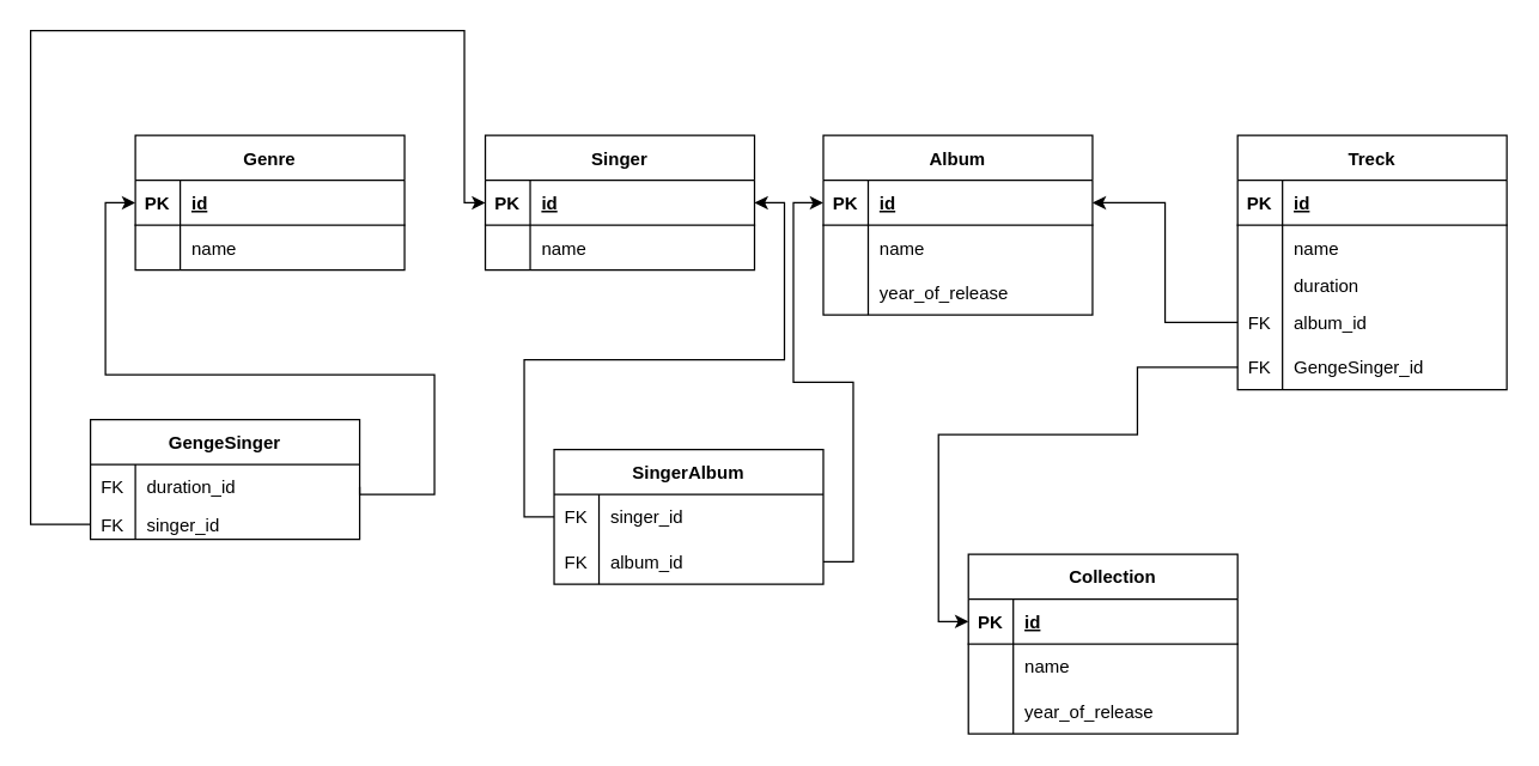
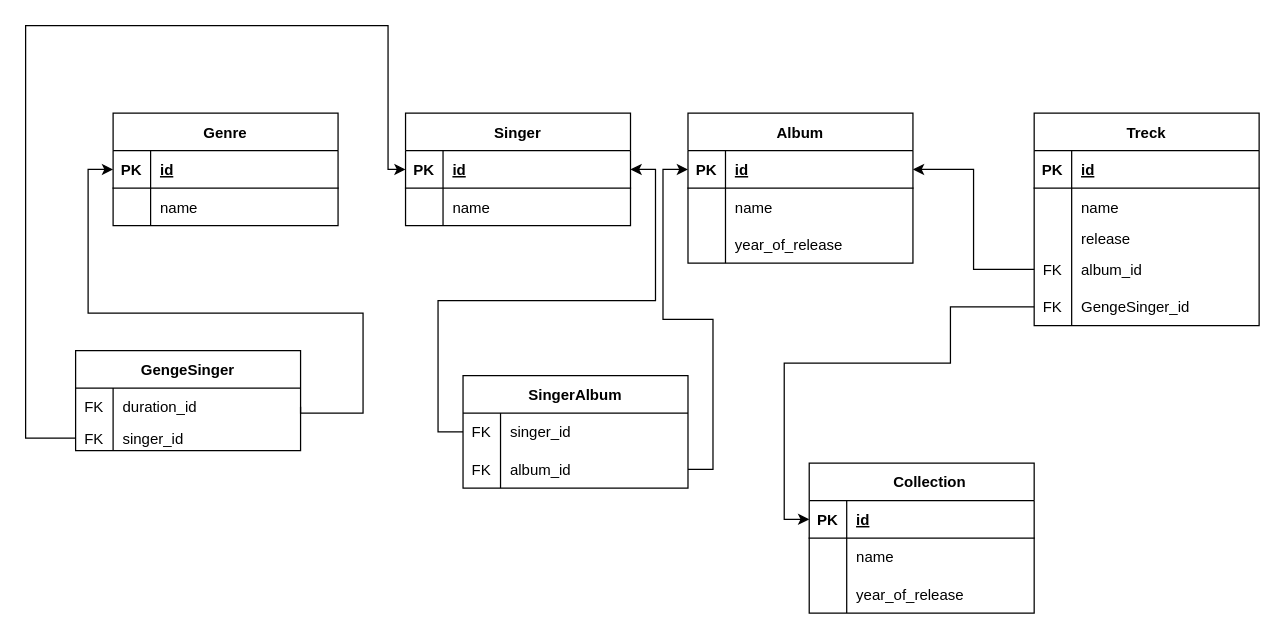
  <mxCell id="0" />
  <mxCell id="1" parent="0" />
  <mxCell id="2" value="Genre" style="shape=table;startSize=30;container=1;collapsible=1;childLayout=tableLayout;fixedRows=1;rowLines=0;fontStyle=1;align=center;resizeLast=1;" parent="1" vertex="1"><mxGeometry x="90" y="90" width="180" height="90" as="geometry" /></mxCell>
  <mxCell id="3" value="" style="shape=tableRow;horizontal=0;startSize=0;swimlaneHead=0;swimlaneBody=0;fillColor=none;collapsible=0;dropTarget=0;points=[[0,0.5],[1,0.5]];portConstraint=eastwest;top=0;left=0;right=0;bottom=1;" parent="2" vertex="1"><mxGeometry y="30" width="180" height="30" as="geometry" /></mxCell>
  <mxCell id="4" value="PK" style="shape=partialRectangle;connectable=0;fillColor=none;top=0;left=0;bottom=0;right=0;fontStyle=1;overflow=hidden;" parent="3" vertex="1"><mxGeometry width="30" height="30" as="geometry"><mxRectangle width="30" height="30" as="alternateBounds" /></mxGeometry></mxCell>
  <mxCell id="5" value="id" style="shape=partialRectangle;connectable=0;fillColor=none;top=0;left=0;bottom=0;right=0;align=left;spacingLeft=6;fontStyle=5;overflow=hidden;" parent="3" vertex="1"><mxGeometry x="30" width="150" height="30" as="geometry"><mxRectangle width="150" height="30" as="alternateBounds" /></mxGeometry></mxCell>
  <mxCell id="6" value="" style="shape=tableRow;horizontal=0;startSize=0;swimlaneHead=0;swimlaneBody=0;fillColor=none;collapsible=0;dropTarget=0;points=[[0,0.5],[1,0.5]];portConstraint=eastwest;top=0;left=0;right=0;bottom=0;" parent="2" vertex="1"><mxGeometry y="60" width="180" height="30" as="geometry" /></mxCell>
  <mxCell id="7" value="" style="shape=partialRectangle;connectable=0;fillColor=none;top=0;left=0;bottom=0;right=0;editable=1;overflow=hidden;" parent="6" vertex="1"><mxGeometry width="30" height="30" as="geometry"><mxRectangle width="30" height="30" as="alternateBounds" /></mxGeometry></mxCell>
  <mxCell id="8" value="name" style="shape=partialRectangle;connectable=0;fillColor=none;top=0;left=0;bottom=0;right=0;align=left;spacingLeft=6;overflow=hidden;" parent="6" vertex="1"><mxGeometry x="30" width="150" height="30" as="geometry"><mxRectangle width="150" height="30" as="alternateBounds" /></mxGeometry></mxCell>
  <mxCell id="9" value="Singer" style="shape=table;startSize=30;container=1;collapsible=1;childLayout=tableLayout;fixedRows=1;rowLines=0;fontStyle=1;align=center;resizeLast=1;" parent="1" vertex="1"><mxGeometry x="324" y="90" width="180" height="90" as="geometry" /></mxCell>
  <mxCell id="10" value="" style="shape=tableRow;horizontal=0;startSize=0;swimlaneHead=0;swimlaneBody=0;fillColor=none;collapsible=0;dropTarget=0;points=[[0,0.5],[1,0.5]];portConstraint=eastwest;top=0;left=0;right=0;bottom=1;" parent="9" vertex="1"><mxGeometry y="30" width="180" height="30" as="geometry" /></mxCell>
  <mxCell id="11" value="PK" style="shape=partialRectangle;connectable=0;fillColor=none;top=0;left=0;bottom=0;right=0;fontStyle=1;overflow=hidden;" parent="10" vertex="1"><mxGeometry width="30" height="30" as="geometry"><mxRectangle width="30" height="30" as="alternateBounds" /></mxGeometry></mxCell>
  <mxCell id="12" value="id" style="shape=partialRectangle;connectable=0;fillColor=none;top=0;left=0;bottom=0;right=0;align=left;spacingLeft=6;fontStyle=5;overflow=hidden;" parent="10" vertex="1"><mxGeometry x="30" width="150" height="30" as="geometry"><mxRectangle width="150" height="30" as="alternateBounds" /></mxGeometry></mxCell>
  <mxCell id="13" value="" style="shape=tableRow;horizontal=0;startSize=0;swimlaneHead=0;swimlaneBody=0;fillColor=none;collapsible=0;dropTarget=0;points=[[0,0.5],[1,0.5]];portConstraint=eastwest;top=0;left=0;right=0;bottom=0;" parent="9" vertex="1"><mxGeometry y="60" width="180" height="30" as="geometry" /></mxCell>
  <mxCell id="14" value="" style="shape=partialRectangle;connectable=0;fillColor=none;top=0;left=0;bottom=0;right=0;editable=1;overflow=hidden;" parent="13" vertex="1"><mxGeometry width="30" height="30" as="geometry"><mxRectangle width="30" height="30" as="alternateBounds" /></mxGeometry></mxCell>
  <mxCell id="15" value="name" style="shape=partialRectangle;connectable=0;fillColor=none;top=0;left=0;bottom=0;right=0;align=left;spacingLeft=6;overflow=hidden;" parent="13" vertex="1"><mxGeometry x="30" width="150" height="30" as="geometry"><mxRectangle width="150" height="30" as="alternateBounds" /></mxGeometry></mxCell>
  <mxCell id="16" value="Album" style="shape=table;startSize=30;container=1;collapsible=1;childLayout=tableLayout;fixedRows=1;rowLines=0;fontStyle=1;align=center;resizeLast=1;" parent="1" vertex="1"><mxGeometry x="550" y="90" width="180" height="120" as="geometry" /></mxCell>
  <mxCell id="17" value="" style="shape=tableRow;horizontal=0;startSize=0;swimlaneHead=0;swimlaneBody=0;fillColor=none;collapsible=0;dropTarget=0;points=[[0,0.5],[1,0.5]];portConstraint=eastwest;top=0;left=0;right=0;bottom=1;" parent="16" vertex="1"><mxGeometry y="30" width="180" height="30" as="geometry" /></mxCell>
  <mxCell id="18" value="PK" style="shape=partialRectangle;connectable=0;fillColor=none;top=0;left=0;bottom=0;right=0;fontStyle=1;overflow=hidden;" parent="17" vertex="1"><mxGeometry width="30" height="30" as="geometry"><mxRectangle width="30" height="30" as="alternateBounds" /></mxGeometry></mxCell>
  <mxCell id="19" value="id" style="shape=partialRectangle;connectable=0;fillColor=none;top=0;left=0;bottom=0;right=0;align=left;spacingLeft=6;fontStyle=5;overflow=hidden;" parent="17" vertex="1"><mxGeometry x="30" width="150" height="30" as="geometry"><mxRectangle width="150" height="30" as="alternateBounds" /></mxGeometry></mxCell>
  <mxCell id="20" value="" style="shape=tableRow;horizontal=0;startSize=0;swimlaneHead=0;swimlaneBody=0;fillColor=none;collapsible=0;dropTarget=0;points=[[0,0.5],[1,0.5]];portConstraint=eastwest;top=0;left=0;right=0;bottom=0;" parent="16" vertex="1"><mxGeometry y="60" width="180" height="30" as="geometry" /></mxCell>
  <mxCell id="21" value="" style="shape=partialRectangle;connectable=0;fillColor=none;top=0;left=0;bottom=0;right=0;editable=1;overflow=hidden;" parent="20" vertex="1"><mxGeometry width="30" height="30" as="geometry"><mxRectangle width="30" height="30" as="alternateBounds" /></mxGeometry></mxCell>
  <mxCell id="22" value="name" style="shape=partialRectangle;connectable=0;fillColor=none;top=0;left=0;bottom=0;right=0;align=left;spacingLeft=6;overflow=hidden;" parent="20" vertex="1"><mxGeometry x="30" width="150" height="30" as="geometry"><mxRectangle width="150" height="30" as="alternateBounds" /></mxGeometry></mxCell>
  <mxCell id="23" value="" style="shape=tableRow;horizontal=0;startSize=0;swimlaneHead=0;swimlaneBody=0;fillColor=none;collapsible=0;dropTarget=0;points=[[0,0.5],[1,0.5]];portConstraint=eastwest;top=0;left=0;right=0;bottom=0;" parent="16" vertex="1"><mxGeometry y="90" width="180" height="30" as="geometry" /></mxCell>
  <mxCell id="24" value="" style="shape=partialRectangle;connectable=0;fillColor=none;top=0;left=0;bottom=0;right=0;editable=1;overflow=hidden;" parent="23" vertex="1"><mxGeometry width="30" height="30" as="geometry"><mxRectangle width="30" height="30" as="alternateBounds" /></mxGeometry></mxCell>
  <mxCell id="25" value="year_of_release" style="shape=partialRectangle;connectable=0;fillColor=none;top=0;left=0;bottom=0;right=0;align=left;spacingLeft=6;overflow=hidden;" parent="23" vertex="1"><mxGeometry x="30" width="150" height="30" as="geometry"><mxRectangle width="150" height="30" as="alternateBounds" /></mxGeometry></mxCell>
  <mxCell id="26" value="Treck" style="shape=table;startSize=30;container=1;collapsible=1;childLayout=tableLayout;fixedRows=1;rowLines=0;fontStyle=1;align=center;resizeLast=1;" parent="1" vertex="1"><mxGeometry x="827" y="90" width="180" height="170" as="geometry" /></mxCell>
  <mxCell id="27" value="" style="shape=tableRow;horizontal=0;startSize=0;swimlaneHead=0;swimlaneBody=0;fillColor=none;collapsible=0;dropTarget=0;points=[[0,0.5],[1,0.5]];portConstraint=eastwest;top=0;left=0;right=0;bottom=1;" parent="26" vertex="1"><mxGeometry y="30" width="180" height="30" as="geometry" /></mxCell>
  <mxCell id="28" value="PK" style="shape=partialRectangle;connectable=0;fillColor=none;top=0;left=0;bottom=0;right=0;fontStyle=1;overflow=hidden;" parent="27" vertex="1"><mxGeometry width="30" height="30" as="geometry"><mxRectangle width="30" height="30" as="alternateBounds" /></mxGeometry></mxCell>
  <mxCell id="29" value="id" style="shape=partialRectangle;connectable=0;fillColor=none;top=0;left=0;bottom=0;right=0;align=left;spacingLeft=6;fontStyle=5;overflow=hidden;" parent="27" vertex="1"><mxGeometry x="30" width="150" height="30" as="geometry"><mxRectangle width="150" height="30" as="alternateBounds" /></mxGeometry></mxCell>
  <mxCell id="30" value="" style="shape=tableRow;horizontal=0;startSize=0;swimlaneHead=0;swimlaneBody=0;fillColor=none;collapsible=0;dropTarget=0;points=[[0,0.5],[1,0.5]];portConstraint=eastwest;top=0;left=0;right=0;bottom=0;" parent="26" vertex="1"><mxGeometry y="60" width="180" height="30" as="geometry" /></mxCell>
  <mxCell id="31" value="" style="shape=partialRectangle;connectable=0;fillColor=none;top=0;left=0;bottom=0;right=0;editable=1;overflow=hidden;" parent="30" vertex="1"><mxGeometry width="30" height="30" as="geometry"><mxRectangle width="30" height="30" as="alternateBounds" /></mxGeometry></mxCell>
  <mxCell id="32" value="name" style="shape=partialRectangle;connectable=0;fillColor=none;top=0;left=0;bottom=0;right=0;align=left;spacingLeft=6;overflow=hidden;" parent="30" vertex="1"><mxGeometry x="30" width="150" height="30" as="geometry"><mxRectangle width="150" height="30" as="alternateBounds" /></mxGeometry></mxCell>
  <mxCell id="33" value="" style="shape=tableRow;horizontal=0;startSize=0;swimlaneHead=0;swimlaneBody=0;fillColor=none;collapsible=0;dropTarget=0;points=[[0,0.5],[1,0.5]];portConstraint=eastwest;top=0;left=0;right=0;bottom=0;" parent="26" vertex="1"><mxGeometry y="90" width="180" height="20" as="geometry" /></mxCell>
  <mxCell id="34" value="" style="shape=partialRectangle;connectable=0;fillColor=none;top=0;left=0;bottom=0;right=0;editable=1;overflow=hidden;" parent="33" vertex="1"><mxGeometry width="30" height="20" as="geometry"><mxRectangle width="30" height="20" as="alternateBounds" /></mxGeometry></mxCell>
- <mxCell id="35" value="duration" style="shape=partialRectangle;connectable=0;fillColor=none;top=0;left=0;bottom=0;right=0;align=left;spacingLeft=6;overflow=hidden;" parent="33" vertex="1"><mxGeometry x="30" width="150" height="20" as="geometry"><mxRectangle width="150" height="20" as="alternateBounds" /></mxGeometry></mxCell>
+ <mxCell id="35" value="release" style="shape=partialRectangle;connectable=0;fillColor=none;top=0;left=0;bottom=0;right=0;align=left;spacingLeft=6;overflow=hidden;" parent="33" vertex="1"><mxGeometry x="30" width="150" height="20" as="geometry"><mxRectangle width="150" height="20" as="alternateBounds" /></mxGeometry></mxCell>
  <mxCell id="36" value="" style="shape=tableRow;horizontal=0;startSize=0;swimlaneHead=0;swimlaneBody=0;fillColor=none;collapsible=0;dropTarget=0;points=[[0,0.5],[1,0.5]];portConstraint=eastwest;top=0;left=0;right=0;bottom=0;" parent="26" vertex="1"><mxGeometry y="110" width="180" height="30" as="geometry" /></mxCell>
  <mxCell id="37" value="FK" style="shape=partialRectangle;connectable=0;fillColor=none;top=0;left=0;bottom=0;right=0;editable=1;overflow=hidden;" parent="36" vertex="1"><mxGeometry width="30" height="30" as="geometry"><mxRectangle width="30" height="30" as="alternateBounds" /></mxGeometry></mxCell>
  <mxCell id="38" value="album_id" style="shape=partialRectangle;connectable=0;fillColor=none;top=0;left=0;bottom=0;right=0;align=left;spacingLeft=6;overflow=hidden;" parent="36" vertex="1"><mxGeometry x="30" width="150" height="30" as="geometry"><mxRectangle width="150" height="30" as="alternateBounds" /></mxGeometry></mxCell>
  <mxCell id="39" value="" style="shape=tableRow;horizontal=0;startSize=0;swimlaneHead=0;swimlaneBody=0;fillColor=none;collapsible=0;dropTarget=0;points=[[0,0.5],[1,0.5]];portConstraint=eastwest;top=0;left=0;right=0;bottom=0;" vertex="1" parent="26"><mxGeometry y="140" width="180" height="30" as="geometry" /></mxCell>
  <mxCell id="40" value="FK" style="shape=partialRectangle;connectable=0;fillColor=none;top=0;left=0;bottom=0;right=0;editable=1;overflow=hidden;" vertex="1" parent="39"><mxGeometry width="30" height="30" as="geometry"><mxRectangle width="30" height="30" as="alternateBounds" /></mxGeometry></mxCell>
  <mxCell id="41" value="GengeSinger_id" style="shape=partialRectangle;connectable=0;fillColor=none;top=0;left=0;bottom=0;right=0;align=left;spacingLeft=6;overflow=hidden;" vertex="1" parent="39"><mxGeometry x="30" width="150" height="30" as="geometry"><mxRectangle width="150" height="30" as="alternateBounds" /></mxGeometry></mxCell>
  <mxCell id="42" style="edgeStyle=orthogonalEdgeStyle;rounded=0;orthogonalLoop=1;jettySize=auto;html=1;entryX=1;entryY=0.5;entryDx=0;entryDy=0;" parent="1" source="36" target="17" edge="1"><mxGeometry relative="1" as="geometry" /></mxCell>
  <mxCell id="43" style="edgeStyle=orthogonalEdgeStyle;rounded=0;orthogonalLoop=1;jettySize=auto;html=1;entryX=0;entryY=0.5;entryDx=0;entryDy=0;exitX=1;exitY=0.5;exitDx=0;exitDy=0;" parent="1" source="45" target="3" edge="1"><mxGeometry relative="1" as="geometry"><Array as="points"><mxPoint x="240" y="330" /><mxPoint x="290" y="330" /><mxPoint x="290" y="250" /><mxPoint x="70" y="250" /><mxPoint x="70" y="135" /></Array></mxGeometry></mxCell>
  <mxCell id="44" value="GengeSinger" style="shape=table;startSize=30;container=1;collapsible=1;childLayout=tableLayout;fixedRows=1;rowLines=0;fontStyle=1;align=center;resizeLast=1;" parent="1" vertex="1"><mxGeometry x="60" y="280" width="180" height="80" as="geometry" /></mxCell>
  <mxCell id="45" value="" style="shape=tableRow;horizontal=0;startSize=0;swimlaneHead=0;swimlaneBody=0;fillColor=none;collapsible=0;dropTarget=0;points=[[0,0.5],[1,0.5]];portConstraint=eastwest;top=0;left=0;right=0;bottom=0;" parent="44" vertex="1"><mxGeometry y="30" width="180" height="30" as="geometry" /></mxCell>
  <mxCell id="46" value="FK" style="shape=partialRectangle;connectable=0;fillColor=none;top=0;left=0;bottom=0;right=0;editable=1;overflow=hidden;" parent="45" vertex="1"><mxGeometry width="30" height="30" as="geometry"><mxRectangle width="30" height="30" as="alternateBounds" /></mxGeometry></mxCell>
  <mxCell id="47" value="duration_id" style="shape=partialRectangle;connectable=0;fillColor=none;top=0;left=0;bottom=0;right=0;align=left;spacingLeft=6;overflow=hidden;" parent="45" vertex="1"><mxGeometry x="30" width="150" height="30" as="geometry"><mxRectangle width="150" height="30" as="alternateBounds" /></mxGeometry></mxCell>
  <mxCell id="48" value="" style="shape=tableRow;horizontal=0;startSize=0;swimlaneHead=0;swimlaneBody=0;fillColor=none;collapsible=0;dropTarget=0;points=[[0,0.5],[1,0.5]];portConstraint=eastwest;top=0;left=0;right=0;bottom=0;" parent="44" vertex="1"><mxGeometry y="60" width="180" height="20" as="geometry" /></mxCell>
  <mxCell id="49" value="FK" style="shape=partialRectangle;connectable=0;fillColor=none;top=0;left=0;bottom=0;right=0;editable=1;overflow=hidden;" parent="48" vertex="1"><mxGeometry width="30" height="20" as="geometry"><mxRectangle width="30" height="20" as="alternateBounds" /></mxGeometry></mxCell>
  <mxCell id="50" value="singer_id" style="shape=partialRectangle;connectable=0;fillColor=none;top=0;left=0;bottom=0;right=0;align=left;spacingLeft=6;overflow=hidden;" parent="48" vertex="1"><mxGeometry x="30" width="150" height="20" as="geometry"><mxRectangle width="150" height="20" as="alternateBounds" /></mxGeometry></mxCell>
  <mxCell id="51" style="edgeStyle=orthogonalEdgeStyle;rounded=0;orthogonalLoop=1;jettySize=auto;html=1;entryX=0;entryY=0.5;entryDx=0;entryDy=0;" parent="1" source="48" target="10" edge="1"><mxGeometry relative="1" as="geometry"><Array as="points"><mxPoint x="20" y="350" /><mxPoint x="20" y="20" /><mxPoint x="310" y="20" /><mxPoint x="310" y="135" /></Array></mxGeometry></mxCell>
  <mxCell id="52" value="    Collection" style="shape=table;startSize=30;container=1;collapsible=1;childLayout=tableLayout;fixedRows=1;rowLines=0;fontStyle=1;align=center;resizeLast=1;" vertex="1" parent="1"><mxGeometry x="647" y="370" width="180" height="120" as="geometry" /></mxCell>
  <mxCell id="53" value="" style="shape=tableRow;horizontal=0;startSize=0;swimlaneHead=0;swimlaneBody=0;fillColor=none;collapsible=0;dropTarget=0;points=[[0,0.5],[1,0.5]];portConstraint=eastwest;top=0;left=0;right=0;bottom=1;" vertex="1" parent="52"><mxGeometry y="30" width="180" height="30" as="geometry" /></mxCell>
  <mxCell id="54" value="PK" style="shape=partialRectangle;connectable=0;fillColor=none;top=0;left=0;bottom=0;right=0;fontStyle=1;overflow=hidden;" vertex="1" parent="53"><mxGeometry width="30" height="30" as="geometry"><mxRectangle width="30" height="30" as="alternateBounds" /></mxGeometry></mxCell>
  <mxCell id="55" value="id" style="shape=partialRectangle;connectable=0;fillColor=none;top=0;left=0;bottom=0;right=0;align=left;spacingLeft=6;fontStyle=5;overflow=hidden;" vertex="1" parent="53"><mxGeometry x="30" width="150" height="30" as="geometry"><mxRectangle width="150" height="30" as="alternateBounds" /></mxGeometry></mxCell>
  <mxCell id="56" value="" style="shape=tableRow;horizontal=0;startSize=0;swimlaneHead=0;swimlaneBody=0;fillColor=none;collapsible=0;dropTarget=0;points=[[0,0.5],[1,0.5]];portConstraint=eastwest;top=0;left=0;right=0;bottom=0;" vertex="1" parent="52"><mxGeometry y="60" width="180" height="30" as="geometry" /></mxCell>
  <mxCell id="57" value="" style="shape=partialRectangle;connectable=0;fillColor=none;top=0;left=0;bottom=0;right=0;editable=1;overflow=hidden;" vertex="1" parent="56"><mxGeometry width="30" height="30" as="geometry"><mxRectangle width="30" height="30" as="alternateBounds" /></mxGeometry></mxCell>
  <mxCell id="58" value="name" style="shape=partialRectangle;connectable=0;fillColor=none;top=0;left=0;bottom=0;right=0;align=left;spacingLeft=6;overflow=hidden;" vertex="1" parent="56"><mxGeometry x="30" width="150" height="30" as="geometry"><mxRectangle width="150" height="30" as="alternateBounds" /></mxGeometry></mxCell>
  <mxCell id="59" value="" style="shape=tableRow;horizontal=0;startSize=0;swimlaneHead=0;swimlaneBody=0;fillColor=none;collapsible=0;dropTarget=0;points=[[0,0.5],[1,0.5]];portConstraint=eastwest;top=0;left=0;right=0;bottom=0;" vertex="1" parent="52"><mxGeometry y="90" width="180" height="30" as="geometry" /></mxCell>
  <mxCell id="60" value="" style="shape=partialRectangle;connectable=0;fillColor=none;top=0;left=0;bottom=0;right=0;editable=1;overflow=hidden;" vertex="1" parent="59"><mxGeometry width="30" height="30" as="geometry"><mxRectangle width="30" height="30" as="alternateBounds" /></mxGeometry></mxCell>
  <mxCell id="61" value="year_of_release" style="shape=partialRectangle;connectable=0;fillColor=none;top=0;left=0;bottom=0;right=0;align=left;spacingLeft=6;overflow=hidden;" vertex="1" parent="59"><mxGeometry x="30" width="150" height="30" as="geometry"><mxRectangle width="150" height="30" as="alternateBounds" /></mxGeometry></mxCell>
  <mxCell id="62" style="edgeStyle=orthogonalEdgeStyle;rounded=0;orthogonalLoop=1;jettySize=auto;html=1;entryX=0;entryY=0.5;entryDx=0;entryDy=0;" edge="1" parent="1" source="39" target="53"><mxGeometry relative="1" as="geometry"><Array as="points"><mxPoint x="760" y="245" /><mxPoint x="760" y="290" /><mxPoint x="627" y="290" /><mxPoint x="627" y="415" /></Array></mxGeometry></mxCell>
  <mxCell id="63" value="SingerAlbum" style="shape=table;startSize=30;container=1;collapsible=1;childLayout=tableLayout;fixedRows=1;rowLines=0;fontStyle=1;align=center;resizeLast=1;" vertex="1" parent="1"><mxGeometry x="370" y="300" width="180" height="90" as="geometry" /></mxCell>
  <mxCell id="64" value="" style="shape=tableRow;horizontal=0;startSize=0;swimlaneHead=0;swimlaneBody=0;fillColor=none;collapsible=0;dropTarget=0;points=[[0,0.5],[1,0.5]];portConstraint=eastwest;top=0;left=0;right=0;bottom=0;" vertex="1" parent="63"><mxGeometry y="30" width="180" height="30" as="geometry" /></mxCell>
  <mxCell id="65" value="FK" style="shape=partialRectangle;connectable=0;fillColor=none;top=0;left=0;bottom=0;right=0;editable=1;overflow=hidden;" vertex="1" parent="64"><mxGeometry width="30" height="30" as="geometry"><mxRectangle width="30" height="30" as="alternateBounds" /></mxGeometry></mxCell>
  <mxCell id="66" value="singer_id" style="shape=partialRectangle;connectable=0;fillColor=none;top=0;left=0;bottom=0;right=0;align=left;spacingLeft=6;overflow=hidden;" vertex="1" parent="64"><mxGeometry x="30" width="150" height="30" as="geometry"><mxRectangle width="150" height="30" as="alternateBounds" /></mxGeometry></mxCell>
  <mxCell id="67" value="" style="shape=tableRow;horizontal=0;startSize=0;swimlaneHead=0;swimlaneBody=0;fillColor=none;collapsible=0;dropTarget=0;points=[[0,0.5],[1,0.5]];portConstraint=eastwest;top=0;left=0;right=0;bottom=0;" vertex="1" parent="63"><mxGeometry y="60" width="180" height="30" as="geometry" /></mxCell>
  <mxCell id="68" value="FK" style="shape=partialRectangle;connectable=0;fillColor=none;top=0;left=0;bottom=0;right=0;editable=1;overflow=hidden;" vertex="1" parent="67"><mxGeometry width="30" height="30" as="geometry"><mxRectangle width="30" height="30" as="alternateBounds" /></mxGeometry></mxCell>
  <mxCell id="69" value="album_id" style="shape=partialRectangle;connectable=0;fillColor=none;top=0;left=0;bottom=0;right=0;align=left;spacingLeft=6;overflow=hidden;" vertex="1" parent="67"><mxGeometry x="30" width="150" height="30" as="geometry"><mxRectangle width="150" height="30" as="alternateBounds" /></mxGeometry></mxCell>
  <mxCell id="70" style="edgeStyle=orthogonalEdgeStyle;rounded=0;orthogonalLoop=1;jettySize=auto;html=1;" edge="1" parent="1" source="64" target="10"><mxGeometry relative="1" as="geometry" /></mxCell>
  <mxCell id="71" style="edgeStyle=orthogonalEdgeStyle;rounded=0;orthogonalLoop=1;jettySize=auto;html=1;" edge="1" parent="1" source="67" target="17"><mxGeometry relative="1" as="geometry" /></mxCell>
